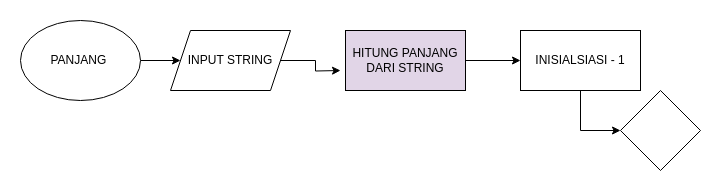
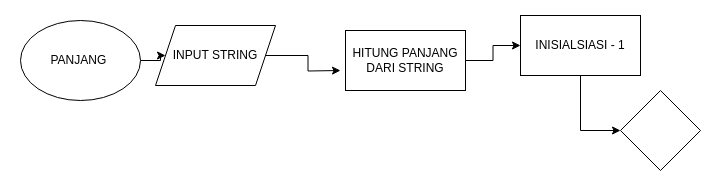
  <mxCell id="0" />
  <mxCell id="1" parent="0" />
  <mxCell id="2" style="edgeStyle=orthogonalEdgeStyle;rounded=0;orthogonalLoop=1;jettySize=auto;html=1;entryX=0;entryY=0.5;entryDx=0;entryDy=0;" edge="1" parent="1" source="3" target="5"><mxGeometry relative="1" as="geometry" /></mxCell>
  <mxCell id="3" value="PANJANG&amp;nbsp;" style="ellipse;whiteSpace=wrap;html=1;" vertex="1" parent="1"><mxGeometry x="20" y="20" width="120" height="80" as="geometry" /></mxCell>
  <mxCell id="4" style="edgeStyle=orthogonalEdgeStyle;rounded=0;orthogonalLoop=1;jettySize=auto;html=1;" edge="1" parent="1" source="5"><mxGeometry relative="1" as="geometry"><mxPoint x="340" y="70" as="targetPoint" /></mxGeometry></mxCell>
- <mxCell id="5" value="INPUT STRING" style="shape=parallelogram;perimeter=parallelogramPerimeter;whiteSpace=wrap;html=1;fixedSize=1;" vertex="1" parent="1"><mxGeometry x="170" y="30" width="120" height="60" as="geometry" /></mxCell>
+ <mxCell id="5" value="INPUT STRING" style="shape=parallelogram;perimeter=parallelogramPerimeter;whiteSpace=wrap;html=1;fixedSize=1;" vertex="1" parent="1"><mxGeometry x="155" y="25" width="120" height="60" as="geometry" /></mxCell>
  <mxCell id="6" style="edgeStyle=orthogonalEdgeStyle;rounded=0;orthogonalLoop=1;jettySize=auto;html=1;" edge="1" parent="1" source="7" target="10"><mxGeometry relative="1" as="geometry" /></mxCell>
- <mxCell id="7" value="HITUNG PANJANG DARI STRING" style="rounded=0;whiteSpace=wrap;html=1;fillColor=#e1d5e7;" vertex="1" parent="1"><mxGeometry x="345" y="30" width="120" height="60" as="geometry" /></mxCell>
+ <mxCell id="7" value="HITUNG PANJANG DARI STRING" style="rounded=0;whiteSpace=wrap;html=1;" vertex="1" parent="1"><mxGeometry x="345" y="30" width="120" height="60" as="geometry" /></mxCell>
  <mxCell id="8" value="" style="rhombus;whiteSpace=wrap;html=1;" vertex="1" parent="1"><mxGeometry x="620" y="90" width="80" height="80" as="geometry" /></mxCell>
  <mxCell id="9" style="edgeStyle=orthogonalEdgeStyle;rounded=0;orthogonalLoop=1;jettySize=auto;html=1;entryX=0;entryY=0.5;entryDx=0;entryDy=0;" edge="1" parent="1" source="10" target="8"><mxGeometry relative="1" as="geometry" /></mxCell>
- <mxCell id="10" value="INISIALSIASI - 1" style="rounded=0;whiteSpace=wrap;html=1;" vertex="1" parent="1"><mxGeometry x="520" y="30" width="120" height="60" as="geometry" /></mxCell>
+ <mxCell id="10" value="INISIALSIASI - 1" style="rounded=0;whiteSpace=wrap;html=1;" vertex="1" parent="1"><mxGeometry x="520" y="15" width="120" height="60" as="geometry" /></mxCell>
